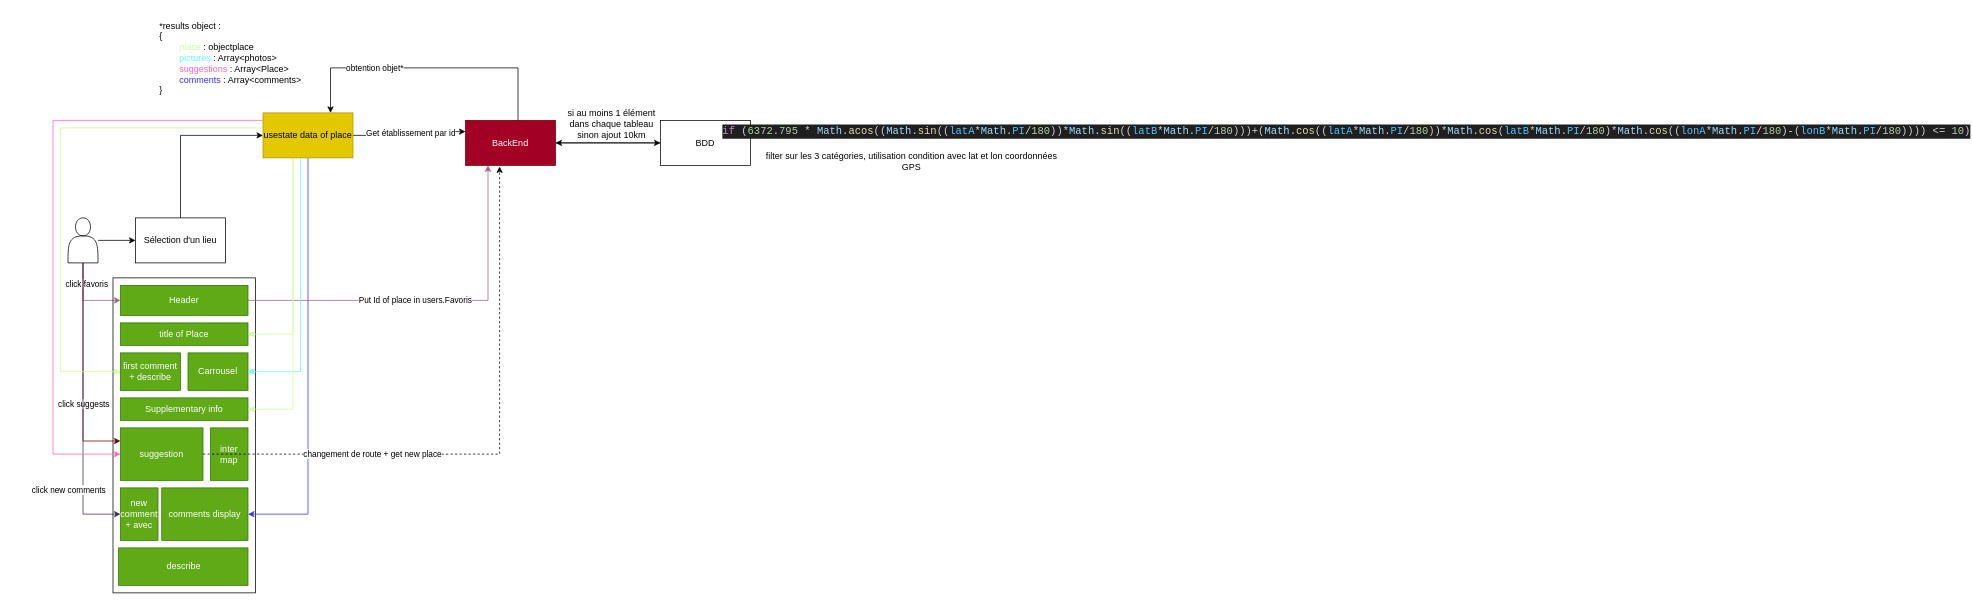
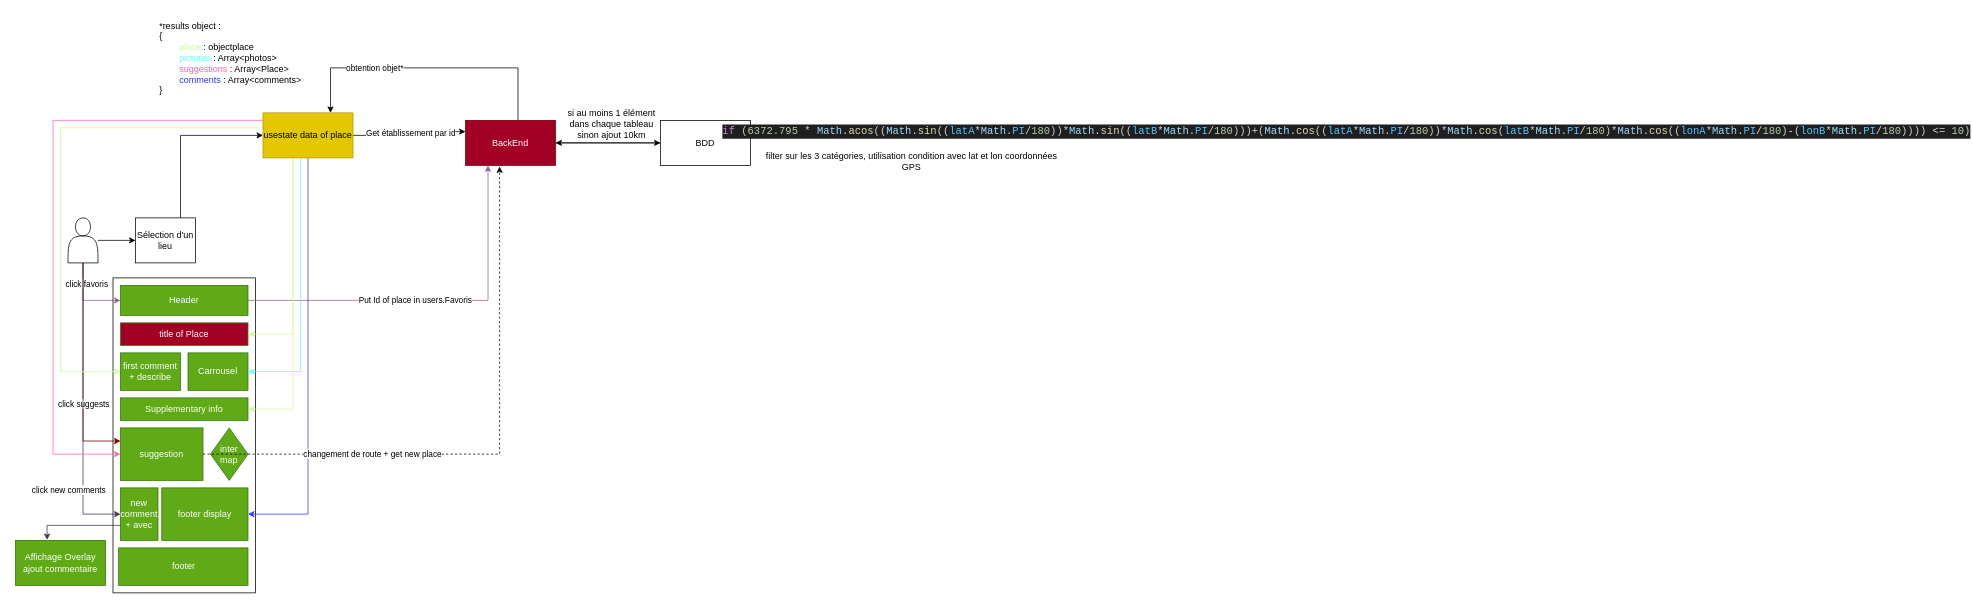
  <mxCell id="0" />
  <mxCell id="1" parent="0" />
  <mxCell id="2" style="edgeStyle=orthogonalEdgeStyle;rounded=0;orthogonalLoop=1;jettySize=auto;html=1;" parent="1" source="9" target="11" edge="1"><mxGeometry relative="1" as="geometry" /></mxCell>
  <mxCell id="3" style="edgeStyle=orthogonalEdgeStyle;rounded=0;orthogonalLoop=1;jettySize=auto;html=1;entryX=0;entryY=0.5;entryDx=0;entryDy=0;fillColor=#e6d0de;strokeColor=#996185;gradientColor=#d5739d;" edge="1" parent="1" source="9" target="24"><mxGeometry relative="1" as="geometry"><Array as="points"><mxPoint x="110" y="400" /></Array></mxGeometry></mxCell>
  <mxCell id="4" value="click favoris" style="edgeLabel;html=1;align=center;verticalAlign=middle;resizable=0;points=[];" vertex="1" connectable="0" parent="3"><mxGeometry x="-0.463" y="4" relative="1" as="geometry"><mxPoint as="offset" /></mxGeometry></mxCell>
  <mxCell id="5" style="edgeStyle=orthogonalEdgeStyle;rounded=0;orthogonalLoop=1;jettySize=auto;html=1;entryX=0;entryY=0.25;entryDx=0;entryDy=0;fillColor=#a20025;strokeColor=#6F0000;" edge="1" parent="1" source="9" target="29"><mxGeometry relative="1" as="geometry"><Array as="points"><mxPoint x="110" y="588" /></Array></mxGeometry></mxCell>
  <mxCell id="6" value="click suggests" style="edgeLabel;html=1;align=center;verticalAlign=middle;resizable=0;points=[];" vertex="1" connectable="0" parent="5"><mxGeometry x="0.3" relative="1" as="geometry"><mxPoint as="offset" /></mxGeometry></mxCell>
  <mxCell id="7" style="edgeStyle=orthogonalEdgeStyle;rounded=0;orthogonalLoop=1;jettySize=auto;html=1;entryX=0;entryY=0.5;entryDx=0;entryDy=0;fillColor=#76608a;strokeColor=#432D57;" edge="1" parent="1" source="9" target="31"><mxGeometry relative="1" as="geometry"><Array as="points"><mxPoint x="110" y="685" /></Array></mxGeometry></mxCell>
  <mxCell id="8" value="click new comments" style="edgeLabel;html=1;align=center;verticalAlign=middle;resizable=0;points=[];" vertex="1" connectable="0" parent="7"><mxGeometry x="0.569" y="-5" relative="1" as="geometry"><mxPoint x="-15" as="offset" /></mxGeometry></mxCell>
  <mxCell id="9" value="" style="shape=actor;whiteSpace=wrap;html=1;" parent="1" vertex="1"><mxGeometry x="90" y="290" width="40" height="60" as="geometry" /></mxCell>
  <mxCell id="10" style="edgeStyle=orthogonalEdgeStyle;rounded=0;orthogonalLoop=1;jettySize=auto;html=1;" edge="1" parent="1" source="11" target="42"><mxGeometry relative="1" as="geometry"><Array as="points"><mxPoint x="240" y="180" /></Array></mxGeometry></mxCell>
- <mxCell id="11" value="Sélection d'un lieu" style="rounded=0;whiteSpace=wrap;html=1;" parent="1" vertex="1"><mxGeometry x="180" y="290" width="120" height="60" as="geometry" /></mxCell>
+ <mxCell id="11" value="Sélection d'un lieu" style="rounded=0;whiteSpace=wrap;html=1;" parent="1" vertex="1"><mxGeometry x="180" y="290" width="80" height="60" as="geometry" /></mxCell>
  <mxCell id="12" style="edgeStyle=orthogonalEdgeStyle;rounded=0;orthogonalLoop=1;jettySize=auto;html=1;entryX=0;entryY=0.5;entryDx=0;entryDy=0;" edge="1" parent="1" source="13" target="15"><mxGeometry relative="1" as="geometry" /></mxCell>
  <mxCell id="13" value="BackEnd" style="rounded=0;whiteSpace=wrap;html=1;fillColor=#a20025;fontColor=#ffffff;strokeColor=#6F0000;" parent="1" vertex="1"><mxGeometry x="620" y="160" width="120" height="60" as="geometry" /></mxCell>
  <mxCell id="14" style="edgeStyle=orthogonalEdgeStyle;rounded=0;orthogonalLoop=1;jettySize=auto;html=1;" parent="1" source="15" target="13" edge="1"><mxGeometry relative="1" as="geometry" /></mxCell>
  <mxCell id="15" value="BDD" style="rounded=0;whiteSpace=wrap;html=1;" parent="1" vertex="1"><mxGeometry x="880" y="160" width="120" height="60" as="geometry" /></mxCell>
  <mxCell id="16" value="&lt;div style=&quot;color: rgb(204, 204, 204); background-color: rgb(31, 31, 31); font-family: Consolas, &amp;quot;Courier New&amp;quot;, monospace; font-size: 14px; line-height: 19px; white-space: pre;&quot;&gt;&lt;span style=&quot;color: #c586c0;&quot;&gt;if&lt;/span&gt; (&lt;span style=&quot;color: #b5cea8;&quot;&gt;6372.795&lt;/span&gt; &lt;span style=&quot;color: #d4d4d4;&quot;&gt;*&lt;/span&gt; &lt;span style=&quot;color: #9cdcfe;&quot;&gt;Math&lt;/span&gt;.&lt;span style=&quot;color: #dcdcaa;&quot;&gt;acos&lt;/span&gt;((&lt;span style=&quot;color: #9cdcfe;&quot;&gt;Math&lt;/span&gt;.&lt;span style=&quot;color: #dcdcaa;&quot;&gt;sin&lt;/span&gt;((&lt;span style=&quot;color: #4fc1ff;&quot;&gt;latA&lt;/span&gt;&lt;span style=&quot;color: #d4d4d4;&quot;&gt;*&lt;/span&gt;&lt;span style=&quot;color: #9cdcfe;&quot;&gt;Math&lt;/span&gt;.&lt;span style=&quot;color: #4fc1ff;&quot;&gt;PI&lt;/span&gt;&lt;span style=&quot;color: #d4d4d4;&quot;&gt;/&lt;/span&gt;&lt;span style=&quot;color: #b5cea8;&quot;&gt;180&lt;/span&gt;))&lt;span style=&quot;color: #d4d4d4;&quot;&gt;*&lt;/span&gt;&lt;span style=&quot;color: #9cdcfe;&quot;&gt;Math&lt;/span&gt;.&lt;span style=&quot;color: #dcdcaa;&quot;&gt;sin&lt;/span&gt;((&lt;span style=&quot;color: #4fc1ff;&quot;&gt;latB&lt;/span&gt;&lt;span style=&quot;color: #d4d4d4;&quot;&gt;*&lt;/span&gt;&lt;span style=&quot;color: #9cdcfe;&quot;&gt;Math&lt;/span&gt;.&lt;span style=&quot;color: #4fc1ff;&quot;&gt;PI&lt;/span&gt;&lt;span style=&quot;color: #d4d4d4;&quot;&gt;/&lt;/span&gt;&lt;span style=&quot;color: #b5cea8;&quot;&gt;180&lt;/span&gt;)))&lt;span style=&quot;color: #d4d4d4;&quot;&gt;+&lt;/span&gt;(&lt;span style=&quot;color: #9cdcfe;&quot;&gt;Math&lt;/span&gt;.&lt;span style=&quot;color: #dcdcaa;&quot;&gt;cos&lt;/span&gt;((&lt;span style=&quot;color: #4fc1ff;&quot;&gt;latA&lt;/span&gt;&lt;span style=&quot;color: #d4d4d4;&quot;&gt;*&lt;/span&gt;&lt;span style=&quot;color: #9cdcfe;&quot;&gt;Math&lt;/span&gt;.&lt;span style=&quot;color: #4fc1ff;&quot;&gt;PI&lt;/span&gt;&lt;span style=&quot;color: #d4d4d4;&quot;&gt;/&lt;/span&gt;&lt;span style=&quot;color: #b5cea8;&quot;&gt;180&lt;/span&gt;))&lt;span style=&quot;color: #d4d4d4;&quot;&gt;*&lt;/span&gt;&lt;span style=&quot;color: #9cdcfe;&quot;&gt;Math&lt;/span&gt;.&lt;span style=&quot;color: #dcdcaa;&quot;&gt;cos&lt;/span&gt;(&lt;span style=&quot;color: #4fc1ff;&quot;&gt;latB&lt;/span&gt;&lt;span style=&quot;color: #d4d4d4;&quot;&gt;*&lt;/span&gt;&lt;span style=&quot;color: #9cdcfe;&quot;&gt;Math&lt;/span&gt;.&lt;span style=&quot;color: #4fc1ff;&quot;&gt;PI&lt;/span&gt;&lt;span style=&quot;color: #d4d4d4;&quot;&gt;/&lt;/span&gt;&lt;span style=&quot;color: #b5cea8;&quot;&gt;180&lt;/span&gt;)&lt;span style=&quot;color: #d4d4d4;&quot;&gt;*&lt;/span&gt;&lt;span style=&quot;color: #9cdcfe;&quot;&gt;Math&lt;/span&gt;.&lt;span style=&quot;color: #dcdcaa;&quot;&gt;cos&lt;/span&gt;((&lt;span style=&quot;color: #4fc1ff;&quot;&gt;lonA&lt;/span&gt;&lt;span style=&quot;color: #d4d4d4;&quot;&gt;*&lt;/span&gt;&lt;span style=&quot;color: #9cdcfe;&quot;&gt;Math&lt;/span&gt;.&lt;span style=&quot;color: #4fc1ff;&quot;&gt;PI&lt;/span&gt;&lt;span style=&quot;color: #d4d4d4;&quot;&gt;/&lt;/span&gt;&lt;span style=&quot;color: #b5cea8;&quot;&gt;180&lt;/span&gt;)&lt;span style=&quot;color: #d4d4d4;&quot;&gt;-&lt;/span&gt;(&lt;span style=&quot;color: #4fc1ff;&quot;&gt;lonB&lt;/span&gt;&lt;span style=&quot;color: #d4d4d4;&quot;&gt;*&lt;/span&gt;&lt;span style=&quot;color: #9cdcfe;&quot;&gt;Math&lt;/span&gt;.&lt;span style=&quot;color: #4fc1ff;&quot;&gt;PI&lt;/span&gt;&lt;span style=&quot;color: #d4d4d4;&quot;&gt;/&lt;/span&gt;&lt;span style=&quot;color: #b5cea8;&quot;&gt;180&lt;/span&gt;)))) &lt;span style=&quot;color: #d4d4d4;&quot;&gt;&amp;lt;=&lt;/span&gt; &lt;span style=&quot;color: #b5cea8;&quot;&gt;10&lt;/span&gt;)&lt;/div&gt;" style="text;html=1;align=center;verticalAlign=middle;whiteSpace=wrap;rounded=0;" parent="1" vertex="1"><mxGeometry x="1000" y="160" width="1590" height="30" as="geometry" /></mxCell>
  <mxCell id="17" value="filter sur les 3 catégories, utilisation condition avec lat et lon coordonnées GPS" style="text;html=1;align=center;verticalAlign=middle;whiteSpace=wrap;rounded=0;" parent="1" vertex="1"><mxGeometry x="1010" y="200" width="410" height="30" as="geometry" /></mxCell>
  <mxCell id="18" value="si au moins 1 élément dans chaque tableau sinon ajout 10km" style="text;html=1;align=center;verticalAlign=middle;whiteSpace=wrap;rounded=0;" parent="1" vertex="1"><mxGeometry x="750" y="150" width="130" height="30" as="geometry" /></mxCell>
  <mxCell id="19" style="edgeStyle=orthogonalEdgeStyle;rounded=0;orthogonalLoop=1;jettySize=auto;html=1;entryX=0.75;entryY=0;entryDx=0;entryDy=0;" parent="1" target="42" edge="1"><mxGeometry relative="1" as="geometry"><Array as="points"><mxPoint x="690" y="90" /><mxPoint x="440" y="90" /></Array><mxPoint x="690" y="160" as="sourcePoint" /><mxPoint x="439.94" y="210" as="targetPoint" /></mxGeometry></mxCell>
  <mxCell id="20" value="obtention objet*" style="edgeLabel;html=1;align=center;verticalAlign=middle;resizable=0;points=[];" vertex="1" connectable="0" parent="19"><mxGeometry x="0.471" y="-3" relative="1" as="geometry"><mxPoint x="17" y="2" as="offset" /></mxGeometry></mxCell>
  <mxCell id="21" value="" style="rounded=0;whiteSpace=wrap;html=1;fillColor=none;" vertex="1" parent="1"><mxGeometry x="150" y="370" width="190" height="420" as="geometry" /></mxCell>
  <mxCell id="22" style="edgeStyle=orthogonalEdgeStyle;rounded=0;orthogonalLoop=1;jettySize=auto;html=1;fillColor=#e6d0de;strokeColor=#996185;gradientColor=#d5739d;" edge="1" parent="1" source="24"><mxGeometry relative="1" as="geometry"><mxPoint x="650" y="220" as="targetPoint" /><Array as="points"><mxPoint x="650" y="400" /><mxPoint x="650" y="220" /></Array></mxGeometry></mxCell>
  <mxCell id="23" value="Put Id of place in users.Favoris" style="edgeLabel;html=1;align=center;verticalAlign=middle;resizable=0;points=[];" vertex="1" connectable="0" parent="22"><mxGeometry x="-0.112" y="1" relative="1" as="geometry"><mxPoint as="offset" /></mxGeometry></mxCell>
  <mxCell id="24" value="Header" style="rounded=0;whiteSpace=wrap;html=1;fillColor=#60a917;fontColor=#ffffff;strokeColor=#2D7600;" vertex="1" parent="1"><mxGeometry x="160" y="380" width="170" height="40" as="geometry" /></mxCell>
- <mxCell id="25" value="title of Place" style="rounded=0;whiteSpace=wrap;html=1;fillColor=#60a917;fontColor=#ffffff;strokeColor=#2D7600;" vertex="1" parent="1"><mxGeometry x="160" y="430" width="170" height="30" as="geometry" /></mxCell>
+ <mxCell id="25" value="title of Place" style="rounded=0;whiteSpace=wrap;html=1;fillColor=#a20025;fontColor=#ffffff;strokeColor=#2D7600;" vertex="1" parent="1"><mxGeometry x="160" y="430" width="170" height="30" as="geometry" /></mxCell>
  <mxCell id="26" value="first comment + describe" style="rounded=0;whiteSpace=wrap;html=1;fillColor=#60a917;fontColor=#ffffff;strokeColor=#2D7600;" vertex="1" parent="1"><mxGeometry x="160" y="470" width="80" height="50" as="geometry" /></mxCell>
  <mxCell id="27" value="Carrousel" style="rounded=0;whiteSpace=wrap;html=1;fillColor=#60a917;fontColor=#ffffff;strokeColor=#2D7600;" vertex="1" parent="1"><mxGeometry x="250" y="470" width="80" height="50" as="geometry" /></mxCell>
  <mxCell id="28" value="Supplementary info" style="rounded=0;whiteSpace=wrap;html=1;fillColor=#60a917;fontColor=#ffffff;strokeColor=#2D7600;" vertex="1" parent="1"><mxGeometry x="160" y="530" width="170" height="30" as="geometry" /></mxCell>
  <mxCell id="29" value="suggestion" style="rounded=0;whiteSpace=wrap;html=1;fillColor=#60a917;fontColor=#ffffff;strokeColor=#2D7600;" vertex="1" parent="1"><mxGeometry x="160" y="570" width="110" height="70" as="geometry" /></mxCell>
- <mxCell id="30" value="inter map" style="rounded=0;whiteSpace=wrap;html=1;fillColor=#60a917;fontColor=#ffffff;strokeColor=#2D7600;" vertex="1" parent="1"><mxGeometry x="280" y="570" width="50" height="70" as="geometry" /></mxCell>
+ <mxCell id="30" value="inter map" style="rhombus;whiteSpace=wrap;html=1;fillColor=#60a917;fontColor=#ffffff;strokeColor=#2D7600;" vertex="1" parent="1"><mxGeometry x="280" y="570" width="50" height="70" as="geometry" /></mxCell>
  <mxCell id="31" value="new comment&lt;div&gt;+ avec&lt;/div&gt;" style="rounded=0;whiteSpace=wrap;html=1;fillColor=#60a917;fontColor=#ffffff;strokeColor=#2D7600;" vertex="1" parent="1"><mxGeometry x="160" y="650" width="50" height="70" as="geometry" /></mxCell>
- <mxCell id="32" value="comments display" style="rounded=0;whiteSpace=wrap;html=1;fillColor=#60a917;fontColor=#ffffff;strokeColor=#2D7600;" vertex="1" parent="1"><mxGeometry x="215" y="650" width="115" height="70" as="geometry" /></mxCell>
- <mxCell id="33" value="describe" style="rounded=0;whiteSpace=wrap;html=1;fillColor=#60a917;fontColor=#ffffff;strokeColor=#2D7600;" vertex="1" parent="1"><mxGeometry x="157.5" y="730" width="172.5" height="50" as="geometry" /></mxCell>
+ <mxCell id="32" value="footer display" style="rounded=0;whiteSpace=wrap;html=1;fillColor=#60a917;fontColor=#ffffff;strokeColor=#2D7600;" vertex="1" parent="1"><mxGeometry x="215" y="650" width="115" height="70" as="geometry" /></mxCell>
+ <mxCell id="33" value="footer" style="rounded=0;whiteSpace=wrap;html=1;fillColor=#60a917;fontColor=#ffffff;strokeColor=#2D7600;" vertex="1" parent="1"><mxGeometry x="157.5" y="730" width="172.5" height="50" as="geometry" /></mxCell>
  <mxCell id="34" style="edgeStyle=orthogonalEdgeStyle;rounded=0;orthogonalLoop=1;jettySize=auto;html=1;entryX=0;entryY=0.25;entryDx=0;entryDy=0;" edge="1" parent="1" source="42" target="13"><mxGeometry relative="1" as="geometry" /></mxCell>
  <mxCell id="35" value="Get établissement par id" style="edgeLabel;html=1;align=center;verticalAlign=middle;resizable=0;points=[];" vertex="1" connectable="0" parent="34"><mxGeometry x="0.022" y="-1" relative="1" as="geometry"><mxPoint as="offset" /></mxGeometry></mxCell>
  <mxCell id="36" style="edgeStyle=orthogonalEdgeStyle;rounded=0;orthogonalLoop=1;jettySize=auto;html=1;entryX=1;entryY=0.5;entryDx=0;entryDy=0;strokeColor=#CCFF99;" edge="1" parent="1" source="42" target="25"><mxGeometry relative="1" as="geometry"><Array as="points"><mxPoint x="390" y="445" /></Array></mxGeometry></mxCell>
  <mxCell id="37" style="edgeStyle=orthogonalEdgeStyle;rounded=0;orthogonalLoop=1;jettySize=auto;html=1;entryX=1;entryY=0.5;entryDx=0;entryDy=0;strokeColor=#66FFFF;" edge="1" parent="1" source="42" target="27"><mxGeometry relative="1" as="geometry"><Array as="points"><mxPoint x="400" y="495" /></Array></mxGeometry></mxCell>
  <mxCell id="38" style="edgeStyle=orthogonalEdgeStyle;rounded=0;orthogonalLoop=1;jettySize=auto;html=1;entryX=0;entryY=0.5;entryDx=0;entryDy=0;strokeColor=#CCFF99;" edge="1" parent="1" source="42" target="26"><mxGeometry relative="1" as="geometry"><Array as="points"><mxPoint x="80" y="170" /><mxPoint x="80" y="495" /></Array></mxGeometry></mxCell>
  <mxCell id="39" style="edgeStyle=orthogonalEdgeStyle;rounded=0;orthogonalLoop=1;jettySize=auto;html=1;entryX=1;entryY=0.5;entryDx=0;entryDy=0;strokeColor=#CCFF99;" edge="1" parent="1" source="42" target="28"><mxGeometry relative="1" as="geometry"><Array as="points"><mxPoint x="390" y="545" /></Array></mxGeometry></mxCell>
  <mxCell id="40" style="edgeStyle=orthogonalEdgeStyle;rounded=0;orthogonalLoop=1;jettySize=auto;html=1;entryX=0;entryY=0.5;entryDx=0;entryDy=0;strokeColor=#FF66B3;" edge="1" parent="1" source="42" target="29"><mxGeometry relative="1" as="geometry"><Array as="points"><mxPoint x="70" y="160" /><mxPoint x="70" y="605" /></Array></mxGeometry></mxCell>
  <mxCell id="41" style="edgeStyle=orthogonalEdgeStyle;rounded=0;orthogonalLoop=1;jettySize=auto;html=1;entryX=1;entryY=0.5;entryDx=0;entryDy=0;strokeColor=#3333FF;" edge="1" parent="1" source="42" target="32"><mxGeometry relative="1" as="geometry"><Array as="points"><mxPoint x="410" y="685" /></Array></mxGeometry></mxCell>
  <mxCell id="42" value="usestate data of place" style="rounded=0;whiteSpace=wrap;html=1;fillColor=#e3c800;fontColor=#000000;strokeColor=#B09500;" vertex="1" parent="1"><mxGeometry x="350" y="150" width="120" height="60" as="geometry" /></mxCell>
  <mxCell id="43" value="*results object :&amp;nbsp;&lt;div&gt;{&lt;/div&gt;&lt;div&gt;&lt;span style=&quot;white-space: pre;&quot;&gt;&#09;&lt;/span&gt;&lt;font color=&quot;#ccff99&quot;&gt;place &lt;/font&gt;: objectplace&lt;br&gt;&lt;/div&gt;&lt;div&gt;&lt;span style=&quot;white-space: pre;&quot;&gt;&#09;&lt;/span&gt;&lt;font color=&quot;#66ffff&quot;&gt;pictures &lt;/font&gt;: Array&amp;lt;photos&amp;gt;&lt;br&gt;&lt;/div&gt;&lt;div&gt;&lt;span style=&quot;white-space: pre;&quot;&gt;&#09;&lt;/span&gt;&lt;font color=&quot;#ff66b3&quot;&gt;suggestions &lt;/font&gt;: Array&amp;lt;Place&amp;gt;&lt;br&gt;&lt;/div&gt;&lt;div&gt;&lt;span style=&quot;white-space: pre;&quot;&gt;&#09;&lt;/span&gt;&lt;font color=&quot;#3333ff&quot;&gt;comments &lt;/font&gt;: Array&amp;lt;comments&amp;gt;&lt;br&gt;&lt;/div&gt;&lt;div&gt;}&lt;/div&gt;" style="text;html=1;align=left;verticalAlign=top;whiteSpace=wrap;rounded=0;" vertex="1" parent="1"><mxGeometry x="210" y="20" width="210" height="120" as="geometry" /></mxCell>
  <mxCell id="44" style="edgeStyle=orthogonalEdgeStyle;rounded=0;orthogonalLoop=1;jettySize=auto;html=1;exitX=1;exitY=0.5;exitDx=0;exitDy=0;entryX=0.379;entryY=1.025;entryDx=0;entryDy=0;entryPerimeter=0;dashed=1;" edge="1" parent="1" source="29" target="13"><mxGeometry relative="1" as="geometry" /></mxCell>
  <mxCell id="45" value="changement de route + get new place" style="edgeLabel;html=1;align=center;verticalAlign=middle;resizable=0;points=[];" vertex="1" connectable="0" parent="44"><mxGeometry x="-0.423" y="1" relative="1" as="geometry"><mxPoint as="offset" /></mxGeometry></mxCell>
+ <mxCell id="46" value="Affichage Overlay ajout commentaire" style="rounded=0;whiteSpace=wrap;html=1;fillColor=#60a917;fontColor=#ffffff;strokeColor=#2D7600;" vertex="1" parent="1"><mxGeometry y="720" width="120" height="60" as="geometry" x="20" /></mxCell>
+ <mxCell id="47" style="edgeStyle=orthogonalEdgeStyle;rounded=0;orthogonalLoop=1;jettySize=auto;html=1;entryX=0.351;entryY=-0.01;entryDx=0;entryDy=0;entryPerimeter=0;fillColor=#76608a;strokeColor=#432D57;" edge="1" parent="1" source="31" target="46"><mxGeometry relative="1" as="geometry"><Array as="points"><mxPoint x="62" y="700" /></Array></mxGeometry></mxCell>
